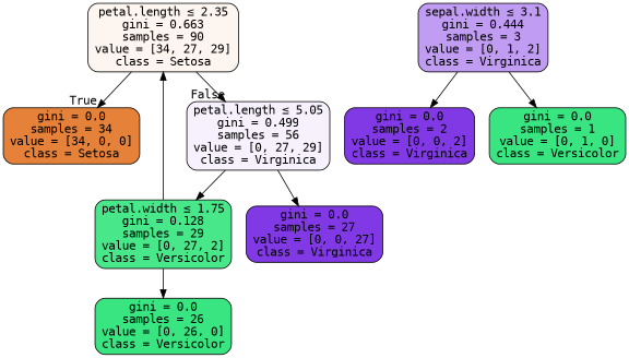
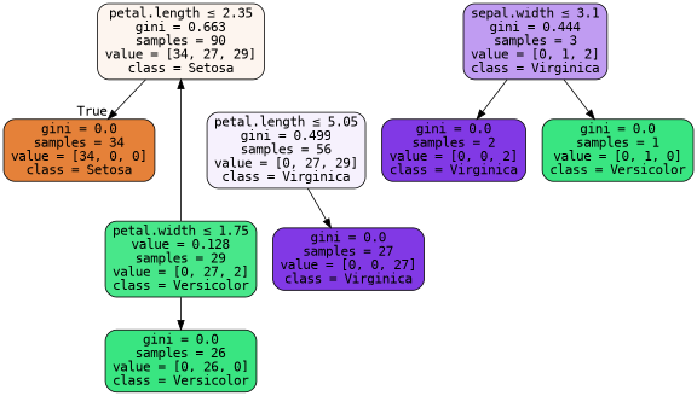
  digraph {
    fontname="DejaVu Sans Mono"
    node [color=black fillcolor="#8139e5" fontname="DejaVu Sans Mono" shape=box style="filled, rounded"]
    edge [fontname="DejaVu Sans Mono"]
    n1 [fillcolor="#fdf5ef" label=<petal.length &le; 2.35<br/>gini = 0.663<br/>samples = 90<br/>value = [34, 27, 29]<br/>class = Setosa>]
    n2 [fillcolor="#e58139" label=<gini = 0.0<br/>samples = 34<br/>value = [34, 0, 0]<br/>class = Setosa>]
    n3 [fillcolor="#f6f1fd" label=<petal.length &le; 5.05<br/>gini = 0.499<br/>samples = 56<br/>value = [0, 27, 29]<br/>class = Virginica>]
-   n4 [fillcolor="#48e78a" label=<petal.width &le; 1.75<br/>gini = 0.128<br/>samples = 29<br/>value = [0, 27, 2]<br/>class = Versicolor>]
+   n4 [fillcolor="#48e78a" label=<petal.width &le; 1.75<br/>value = 0.128<br/>samples = 29<br/>value = [0, 27, 2]<br/>class = Versicolor>]
    n5 [label=<gini = 0.0<br/>samples = 27<br/>value = [0, 0, 27]<br/>class = Virginica>]
    n6 [fillcolor="#39e581" label=<gini = 0.0<br/>samples = 26<br/>value = [0, 26, 0]<br/>class = Versicolor>]
    n7 [fillcolor="#c09cf2" label=<sepal.width &le; 3.1<br/>gini = 0.444<br/>samples = 3<br/>value = [0, 1, 2]<br/>class = Virginica>]
    n8 [label=<gini = 0.0<br/>samples = 2<br/>value = [0, 0, 2]<br/>class = Virginica>]
    n9 [fillcolor="#39e581" label=<gini = 0.0<br/>samples = 1<br/>value = [0, 1, 0]<br/>class = Versicolor>]
    n1 -> n2 [headlabel=True labelangle=45 labeldistance=2.5]
-   n1 -> n3 [headlabel=False labelangle=-45 labeldistance=2.5]
-   n3 -> n4
    n3 -> n5
    n4 -> n1
    n4 -> n6
    n7 -> n8
    n7 -> n9
  }
